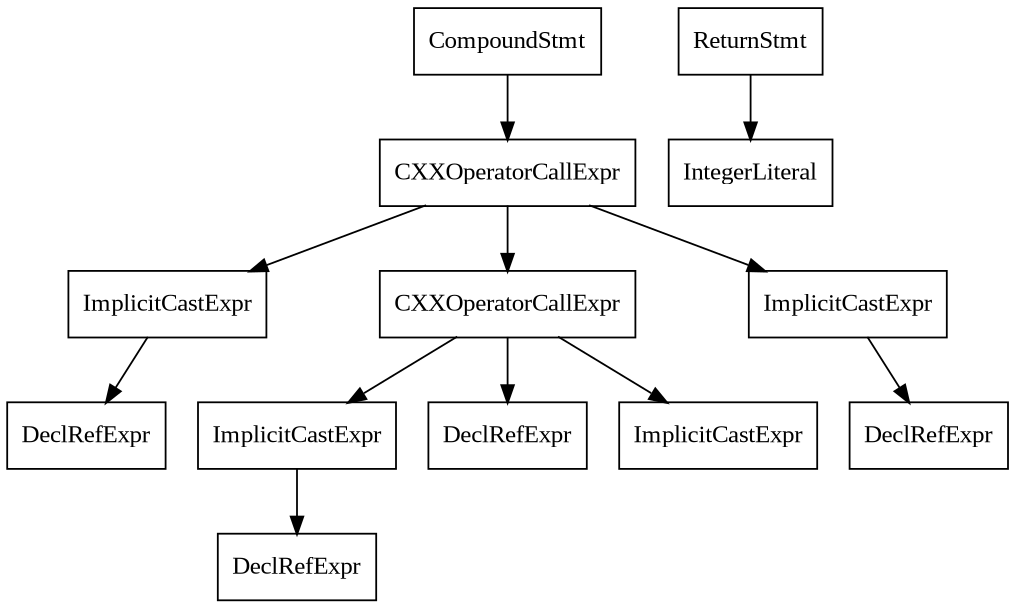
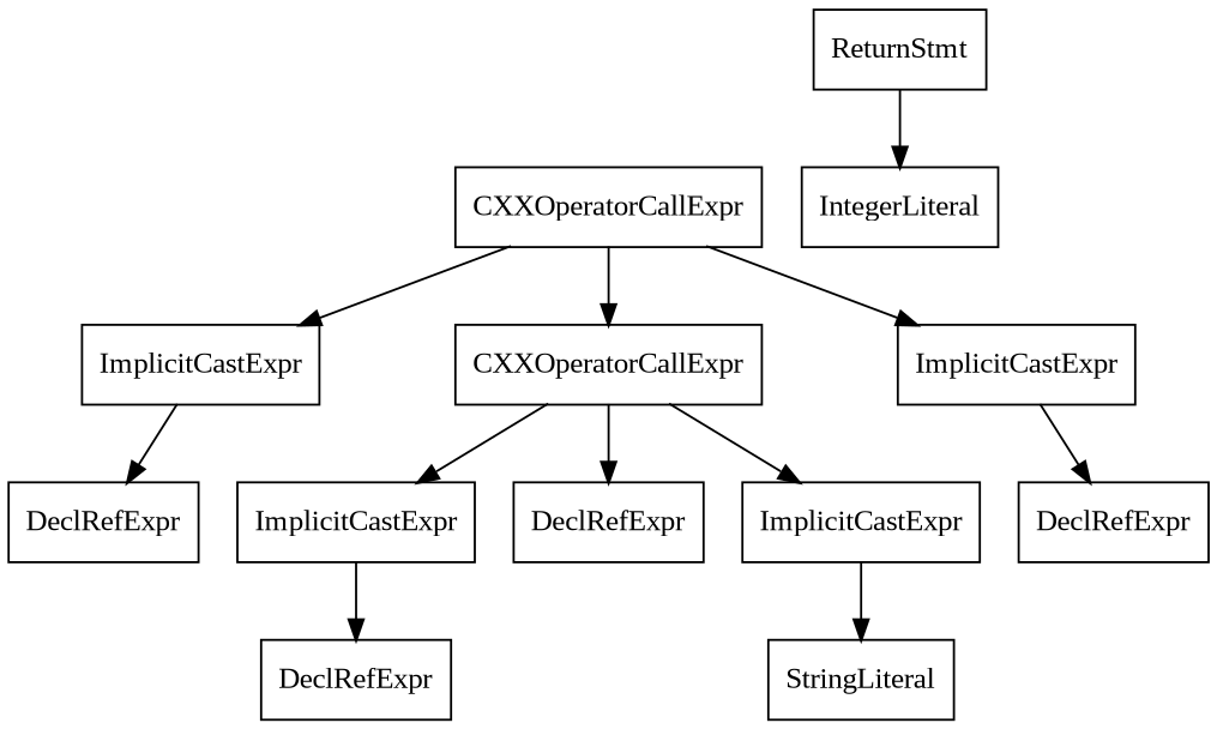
  digraph {
    fontname="Liberation Serif"
    node [fontname="Liberation Serif" shape=record]
    edge [fontname="Liberation Serif"]
-   n1 [label="{CompoundStmt}"]
    n2 [label="{CXXOperatorCallExpr}"]
    n3 [label="{ImplicitCastExpr}"]
    n4 [label="{CXXOperatorCallExpr}"]
    n5 [label="{ImplicitCastExpr}"]
    n6 [label="{ReturnStmt}"]
    n7 [label="{IntegerLiteral}"]
    n8 [label="{DeclRefExpr}"]
    n9 [label="{ImplicitCastExpr}"]
    n10 [label="{DeclRefExpr}"]
    n11 [label="{ImplicitCastExpr}"]
    n12 [label="{DeclRefExpr}"]
    n13 [label="{DeclRefExpr}"]
-   n1 -> n2
+   n14 [label="{StringLiteral}"]
    n2 -> n3
    n2 -> n4
    n2 -> n5
    n3 -> n8
    n4 -> n9
    n4 -> n10
    n4 -> n11
    n5 -> n12
    n6 -> n7
    n9 -> n13
+   n11 -> n14
  }
